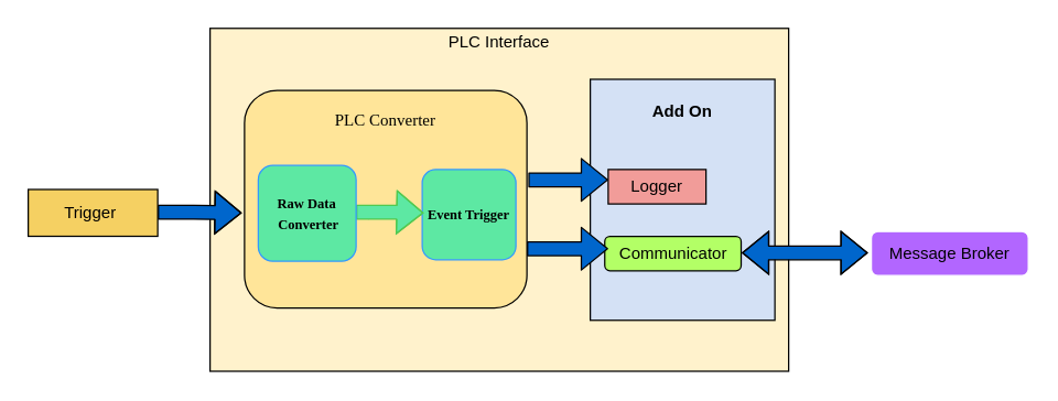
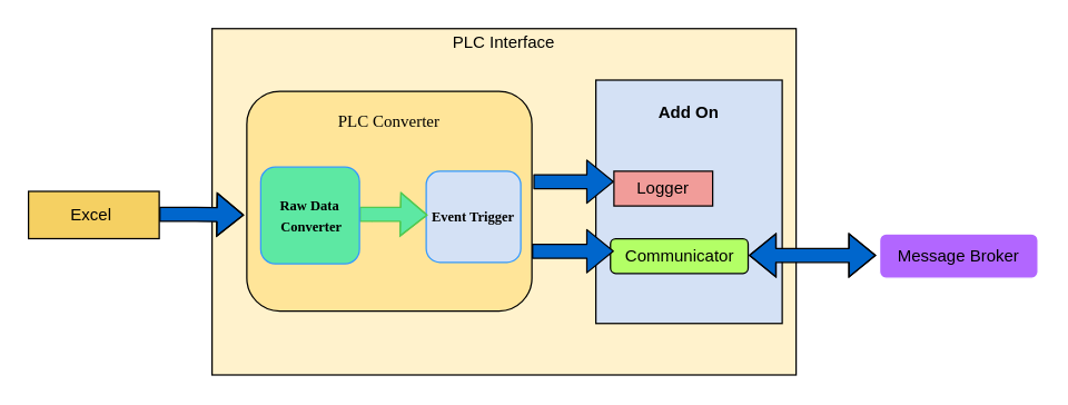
  <mxCell id="0" />
  <mxCell id="1" parent="0" />
  <mxCell id="2" value="&lt;div&gt;PLC Interface&lt;/div&gt;&lt;div&gt;&lt;br&gt;&lt;/div&gt;&lt;div&gt;&lt;br&gt;&lt;/div&gt;&lt;div&gt;&lt;br&gt;&lt;/div&gt;&lt;div&gt;&lt;br&gt;&lt;/div&gt;&lt;div&gt;&lt;br&gt;&lt;/div&gt;&lt;div&gt;&lt;br&gt;&lt;/div&gt;&lt;div&gt;&lt;br&gt;&lt;/div&gt;&lt;div&gt;&lt;br&gt;&lt;/div&gt;&lt;div&gt;&lt;br&gt;&lt;/div&gt;&lt;div&gt;&lt;br&gt;&lt;/div&gt;&lt;div&gt;&lt;br&gt;&lt;/div&gt;&lt;div&gt;&lt;br&gt;&lt;/div&gt;&lt;div&gt;&lt;br&gt;&lt;/div&gt;&lt;div&gt;&lt;br&gt;&lt;/div&gt;&lt;div&gt;&lt;br&gt;&lt;/div&gt;&lt;div&gt;&lt;br&gt;&lt;/div&gt;" style="rounded=0;whiteSpace=wrap;html=1;align=center;fillColor=#FFF2CC;" vertex="1" parent="1"><mxGeometry x="152" y="20" width="420" height="249" as="geometry" /></mxCell>
  <mxCell id="3" value="&lt;b&gt;Add On&lt;br&gt;&lt;br&gt;&lt;br&gt;&lt;br&gt;&lt;br&gt;&lt;br&gt;&lt;br&gt;&lt;br&gt;&lt;br&gt;&lt;br&gt;&lt;/b&gt;" style="rounded=0;whiteSpace=wrap;html=1;fillColor=#D4E1F5;" vertex="1" parent="1"><mxGeometry x="428" y="57" width="134" height="175" as="geometry" /></mxCell>
  <mxCell id="4" value="Message Broker" style="rounded=1;whiteSpace=wrap;html=1;fillColor=#B266FF;strokeColor=#FFFFFF;" vertex="1" parent="1"><mxGeometry x="632" y="167.5" width="114" height="32" as="geometry" /></mxCell>
  <mxCell id="5" value="&lt;font face=&quot;Verdana&quot;&gt;PLC Converter&lt;br&gt;&lt;br&gt;&lt;br&gt;&lt;br&gt;&lt;br&gt;&lt;br&gt;&lt;br&gt;&lt;br&gt;&lt;br&gt;&lt;/font&gt;" style="rounded=1;whiteSpace=wrap;html=1;fillColor=#FFE599;" vertex="1" parent="1"><mxGeometry x="177" y="65" width="205" height="158" as="geometry" /></mxCell>
  <mxCell id="6" value="Logger" style="whiteSpace=wrap;html=1;fillColor=#F19C99;rounded=0;" vertex="1" parent="1"><mxGeometry x="441" y="122.5" width="71" height="25" as="geometry" /></mxCell>
  <mxCell id="7" value="Communicator" style="rounded=1;whiteSpace=wrap;html=1;fillColor=#B3FF66;" vertex="1" parent="1"><mxGeometry x="438.5" y="171" width="99" height="25" as="geometry" /></mxCell>
  <mxCell id="8" value="" style="shape=flexArrow;endArrow=classic;startArrow=classic;html=1;fillColor=#0066CC;" edge="1" parent="1"><mxGeometry width="50" height="50" relative="1" as="geometry"><mxPoint x="538" y="183" as="sourcePoint" /><mxPoint x="629.5" y="183" as="targetPoint" /><Array as="points"><mxPoint x="576" y="183" /></Array></mxGeometry></mxCell>
  <mxCell id="9" value="" style="edgeStyle=orthogonalEdgeStyle;rounded=0;orthogonalLoop=1;jettySize=auto;html=1;strokeColor=#5FED5F;fillColor=#59DE59;" edge="1" parent="1" source="10" target="16"><mxGeometry relative="1" as="geometry" /></mxCell>
- <mxCell id="10" value="&lt;b&gt;&lt;font face=&quot;Verdana&quot; style=&quot;font-size: 10px&quot;&gt;Event Trigger&lt;/font&gt;&lt;/b&gt;" style="rounded=1;whiteSpace=wrap;html=1;fillColor=#5DE8A3;strokeColor=#3399FF;" vertex="1" parent="1"><mxGeometry x="306" y="122.5" width="68" height="65.5" as="geometry" /></mxCell>
+ <mxCell id="10" value="&lt;b&gt;&lt;font face=&quot;Verdana&quot; style=&quot;font-size: 10px&quot;&gt;Event Trigger&lt;/font&gt;&lt;/b&gt;" style="rounded=1;whiteSpace=wrap;html=1;fillColor=#d4e1f5;strokeColor=#3399FF;" vertex="1" parent="1"><mxGeometry x="306" y="122.5" width="68" height="65.5" as="geometry" /></mxCell>
  <mxCell id="11" value="" style="shape=flexArrow;endArrow=classic;html=1;fillColor=#5DE8A3;strokeColor=#51C951;" edge="1" parent="1"><mxGeometry width="50" height="50" relative="1" as="geometry"><mxPoint x="258" y="153.5" as="sourcePoint" /><mxPoint x="307" y="154" as="targetPoint" /><Array as="points"><mxPoint x="284" y="153.5" /></Array></mxGeometry></mxCell>
  <mxCell id="12" value="" style="shape=flexArrow;endArrow=classic;html=1;fillColor=#0066CC;" edge="1" parent="1"><mxGeometry width="50" height="50" relative="1" as="geometry"><mxPoint x="114" y="153.5" as="sourcePoint" /><mxPoint x="175" y="154" as="targetPoint" /><Array as="points"><mxPoint x="140" y="153.5" /></Array></mxGeometry></mxCell>
  <mxCell id="13" value="" style="shape=flexArrow;endArrow=classic;html=1;entryX=0;entryY=0.3;entryDx=0;entryDy=0;entryPerimeter=0;fillColor=#0066CC;" edge="1" parent="1" target="6"><mxGeometry width="50" height="50" relative="1" as="geometry"><mxPoint x="383" y="130" as="sourcePoint" /><mxPoint x="433" y="130" as="targetPoint" /></mxGeometry></mxCell>
  <mxCell id="14" value="" style="shape=flexArrow;endArrow=classic;html=1;fillColor=#0066CC;" edge="1" parent="1"><mxGeometry width="50" height="50" relative="1" as="geometry"><mxPoint x="382" y="180" as="sourcePoint" /><mxPoint x="441" y="180" as="targetPoint" /></mxGeometry></mxCell>
- <mxCell id="15" value="Trigger&amp;nbsp;" style="rounded=0;whiteSpace=wrap;html=1;fillColor=#F5D062;" vertex="1" parent="1"><mxGeometry x="20" y="137" width="94" height="34" as="geometry" /></mxCell>
+ <mxCell id="15" value="Excel&amp;nbsp;" style="rounded=0;whiteSpace=wrap;html=1;fillColor=#F5D062;" vertex="1" parent="1"><mxGeometry x="20" y="137" width="94" height="34" as="geometry" /></mxCell>
  <mxCell id="16" value="&lt;b&gt;&lt;font style=&quot;font-size: 10px&quot; face=&quot;Verdana&quot;&gt;Raw Data&lt;br&gt;&amp;nbsp;C&lt;span style=&quot;color: rgba(0 , 0 , 0 , 0) ; white-space: nowrap ; font-size: 0px&quot;&gt;%3CmxGraphModel%3E%3Croot%3E%3CmxCell%20id%3D%220%22%2F%3E%3CmxCell%20id%3D%221%22%20parent%3D%220%22%2F%3E%3CmxCell%20id%3D%222%22%20value%3D%22%22%20style%3D%22shape%3DflexArrow%3BendArrow%3Dclassic%3BstartArrow%3Dclassic%3Bhtml%3D1%3B%22%20edge%3D%221%22%20parent%3D%221%22%3E%3CmxGeometry%20width%3D%2250%22%20height%3D%2250%22%20relative%3D%221%22%20as%3D%22geometry%22%3E%3CmxPoint%20x%3D%22581%22%20y%3D%22301%22%20as%3D%22sourcePoint%22%2F%3E%3CmxPoint%20x%3D%22670%22%20y%3D%22301%22%20as%3D%22targetPoint%22%2F%3E%3C%2FmxGeometry%3E%3C%2FmxCell%3E%3CmxCell%20id%3D%223%22%20value%3D%22Text%22%20style%3D%22text%3Bhtml%3D1%3Balign%3Dcenter%3BverticalAlign%3Dmiddle%3Bresizable%3D0%3Bpoints%3D%5B%5D%3BlabelBackgroundColor%3D%23ffffff%3B%22%20vertex%3D%221%22%20connectable%3D%220%22%20parent%3D%222%22%3E%3CmxGeometry%20x%3D%220.221%22%20y%3D%22-6%22%20relative%3D%221%22%20as%3D%22geometry%22%3E%3CmxPoint%20as%3D%22offset%22%2F%3E%3C%2FmxGeometry%3E%3C%2FmxCell%3E%3C%2Froot%3E%3C%2FmxGraphModel%&lt;/span&gt;onverter&lt;/font&gt;&lt;/b&gt;" style="rounded=1;whiteSpace=wrap;html=1;fillColor=#5DE8A3;strokeColor=#3399FF;" vertex="1" parent="1"><mxGeometry x="187" y="119.5" width="71" height="69.5" as="geometry" /></mxCell>
